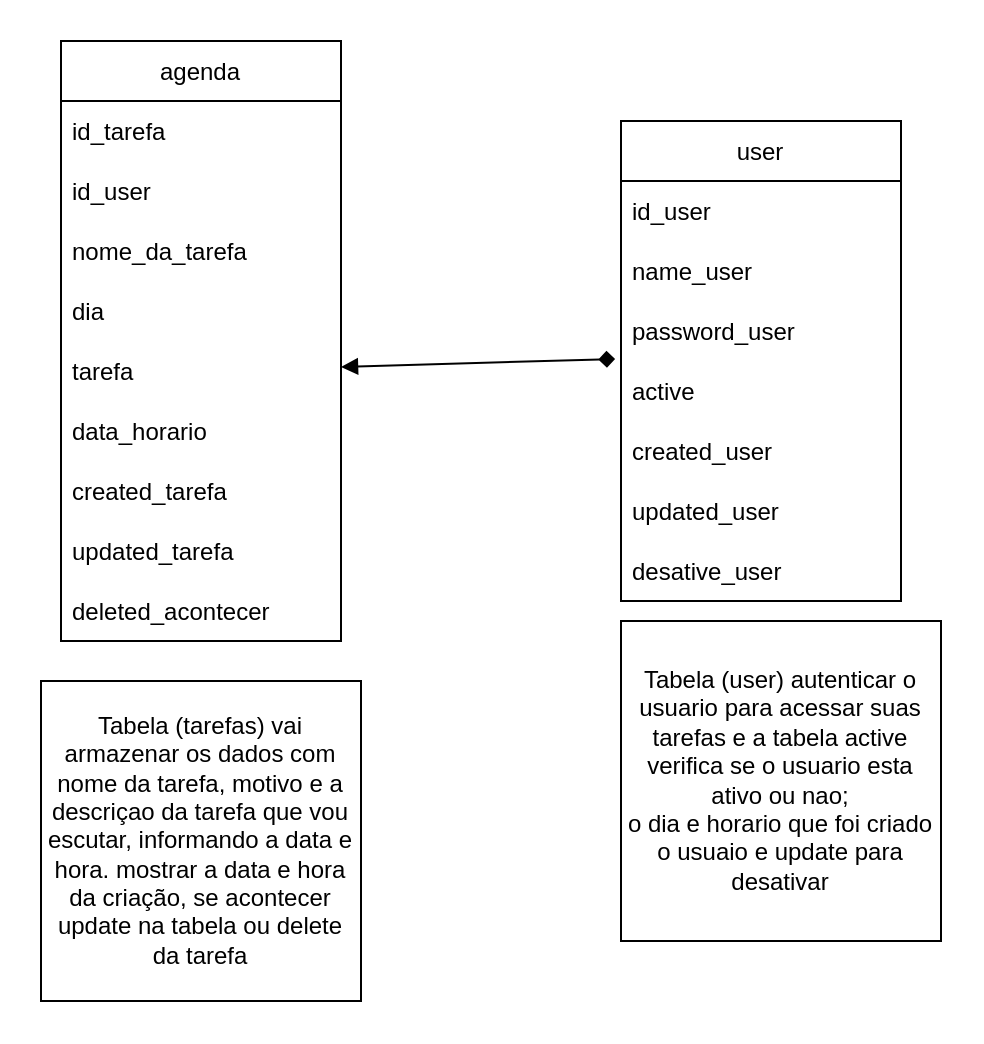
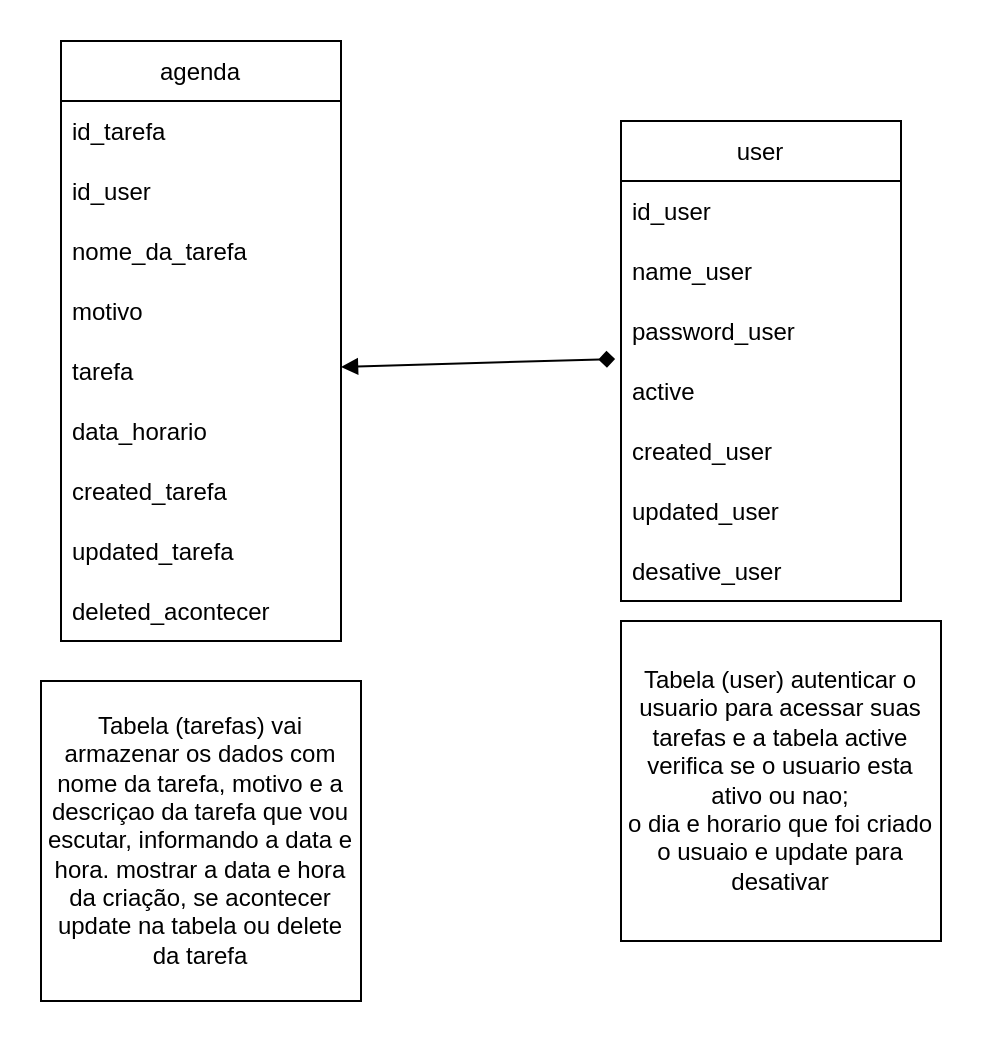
  <mxCell id="0" />
  <mxCell id="1" parent="0" />
  <mxCell id="2" value="agenda" style="swimlane;fontStyle=0;childLayout=stackLayout;horizontal=1;startSize=30;horizontalStack=0;resizeParent=1;resizeParentMax=0;resizeLast=0;collapsible=1;marginBottom=0;" vertex="1" parent="1"><mxGeometry x="30" y="20" width="140" height="300" as="geometry" /></mxCell>
  <mxCell id="3" value="id_tarefa" style="text;strokeColor=none;fillColor=none;align=left;verticalAlign=middle;spacingLeft=4;spacingRight=4;overflow=hidden;points=[[0,0.5],[1,0.5]];portConstraint=eastwest;rotatable=0;" vertex="1" parent="2"><mxGeometry y="30" width="140" height="30" as="geometry" /></mxCell>
  <mxCell id="4" value="id_user" style="text;strokeColor=none;fillColor=none;align=left;verticalAlign=middle;spacingLeft=4;spacingRight=4;overflow=hidden;points=[[0,0.5],[1,0.5]];portConstraint=eastwest;rotatable=0;" vertex="1" parent="2"><mxGeometry y="60" width="140" height="30" as="geometry" /></mxCell>
  <mxCell id="5" value="nome_da_tarefa" style="text;strokeColor=none;fillColor=none;align=left;verticalAlign=middle;spacingLeft=4;spacingRight=4;overflow=hidden;points=[[0,0.5],[1,0.5]];portConstraint=eastwest;rotatable=0;" vertex="1" parent="2"><mxGeometry y="90" width="140" height="30" as="geometry" /></mxCell>
- <mxCell id="6" value="dia" style="text;strokeColor=none;fillColor=none;align=left;verticalAlign=middle;spacingLeft=4;spacingRight=4;overflow=hidden;points=[[0,0.5],[1,0.5]];portConstraint=eastwest;rotatable=0;" vertex="1" parent="2"><mxGeometry y="120" width="140" height="30" as="geometry" /></mxCell>
+ <mxCell id="6" value="motivo" style="text;strokeColor=none;fillColor=none;align=left;verticalAlign=middle;spacingLeft=4;spacingRight=4;overflow=hidden;points=[[0,0.5],[1,0.5]];portConstraint=eastwest;rotatable=0;" vertex="1" parent="2"><mxGeometry y="120" width="140" height="30" as="geometry" /></mxCell>
  <mxCell id="7" value="tarefa" style="text;strokeColor=none;fillColor=none;align=left;verticalAlign=middle;spacingLeft=4;spacingRight=4;overflow=hidden;points=[[0,0.5],[1,0.5]];portConstraint=eastwest;rotatable=0;" vertex="1" parent="2"><mxGeometry y="150" width="140" height="30" as="geometry" /></mxCell>
  <mxCell id="8" value="data_horario" style="text;strokeColor=none;fillColor=none;align=left;verticalAlign=middle;spacingLeft=4;spacingRight=4;overflow=hidden;points=[[0,0.5],[1,0.5]];portConstraint=eastwest;rotatable=0;" vertex="1" parent="2"><mxGeometry y="180" width="140" height="30" as="geometry" /></mxCell>
  <mxCell id="9" value="created_tarefa" style="text;strokeColor=none;fillColor=none;align=left;verticalAlign=middle;spacingLeft=4;spacingRight=4;overflow=hidden;points=[[0,0.5],[1,0.5]];portConstraint=eastwest;rotatable=0;" vertex="1" parent="2"><mxGeometry y="210" width="140" height="30" as="geometry" /></mxCell>
  <mxCell id="10" value="updated_tarefa" style="text;strokeColor=none;fillColor=none;align=left;verticalAlign=middle;spacingLeft=4;spacingRight=4;overflow=hidden;points=[[0,0.5],[1,0.5]];portConstraint=eastwest;rotatable=0;" vertex="1" parent="2"><mxGeometry y="240" width="140" height="30" as="geometry" /></mxCell>
  <mxCell id="11" value="deleted_acontecer" style="text;strokeColor=none;fillColor=none;align=left;verticalAlign=middle;spacingLeft=4;spacingRight=4;overflow=hidden;points=[[0,0.5],[1,0.5]];portConstraint=eastwest;rotatable=0;" vertex="1" parent="2"><mxGeometry y="270" width="140" height="30" as="geometry" /></mxCell>
  <mxCell id="12" value="Tabela (tarefas) vai armazenar os dados com nome da tarefa, motivo e a descriçao da tarefa que vou escutar, informando a data e hora. mostrar a data e hora da criação, se acontecer update na tabela ou delete da tarefa" style="rounded=0;whiteSpace=wrap;html=1;" vertex="1" parent="1"><mxGeometry x="20" y="340" width="160" height="160" as="geometry" /></mxCell>
  <mxCell id="13" value="user" style="swimlane;fontStyle=0;childLayout=stackLayout;horizontal=1;startSize=30;horizontalStack=0;resizeParent=1;resizeParentMax=0;resizeLast=0;collapsible=1;marginBottom=0;" vertex="1" parent="1"><mxGeometry x="310" y="60" width="140" height="240" as="geometry" /></mxCell>
  <mxCell id="14" value="id_user" style="text;strokeColor=none;fillColor=none;align=left;verticalAlign=middle;spacingLeft=4;spacingRight=4;overflow=hidden;points=[[0,0.5],[1,0.5]];portConstraint=eastwest;rotatable=0;" vertex="1" parent="13"><mxGeometry y="30" width="140" height="30" as="geometry" /></mxCell>
  <mxCell id="15" value="name_user" style="text;strokeColor=none;fillColor=none;align=left;verticalAlign=middle;spacingLeft=4;spacingRight=4;overflow=hidden;points=[[0,0.5],[1,0.5]];portConstraint=eastwest;rotatable=0;" vertex="1" parent="13"><mxGeometry y="60" width="140" height="30" as="geometry" /></mxCell>
  <mxCell id="16" value="password_user" style="text;strokeColor=none;fillColor=none;align=left;verticalAlign=middle;spacingLeft=4;spacingRight=4;overflow=hidden;points=[[0,0.5],[1,0.5]];portConstraint=eastwest;rotatable=0;" vertex="1" parent="13"><mxGeometry y="90" width="140" height="30" as="geometry" /></mxCell>
  <mxCell id="17" value="active" style="text;strokeColor=none;fillColor=none;align=left;verticalAlign=middle;spacingLeft=4;spacingRight=4;overflow=hidden;points=[[0,0.5],[1,0.5]];portConstraint=eastwest;rotatable=0;" vertex="1" parent="13"><mxGeometry y="120" width="140" height="30" as="geometry" /></mxCell>
  <mxCell id="18" value="created_user" style="text;strokeColor=none;fillColor=none;align=left;verticalAlign=middle;spacingLeft=4;spacingRight=4;overflow=hidden;points=[[0,0.5],[1,0.5]];portConstraint=eastwest;rotatable=0;" vertex="1" parent="13"><mxGeometry y="150" width="140" height="30" as="geometry" /></mxCell>
  <mxCell id="19" value="updated_user" style="text;strokeColor=none;fillColor=none;align=left;verticalAlign=middle;spacingLeft=4;spacingRight=4;overflow=hidden;points=[[0,0.5],[1,0.5]];portConstraint=eastwest;rotatable=0;" vertex="1" parent="13"><mxGeometry y="180" width="140" height="30" as="geometry" /></mxCell>
  <mxCell id="20" value="desative_user" style="text;strokeColor=none;fillColor=none;align=left;verticalAlign=middle;spacingLeft=4;spacingRight=4;overflow=hidden;points=[[0,0.5],[1,0.5]];portConstraint=eastwest;rotatable=0;" vertex="1" parent="13"><mxGeometry y="210" width="140" height="30" as="geometry" /></mxCell>
  <mxCell id="21" value="Tabela (user) autenticar o usuario para acessar suas tarefas e a tabela active verifica se o usuario esta ativo ou nao;&lt;br&gt;o dia e horario que foi criado o usuaio e update para desativar" style="rounded=0;whiteSpace=wrap;html=1;" vertex="1" parent="1"><mxGeometry x="310" y="310" width="160" height="160" as="geometry" /></mxCell>
  <mxCell id="22" style="edgeStyle=none;html=1;entryX=-0.021;entryY=-0.033;entryDx=0;entryDy=0;entryPerimeter=0;startArrow=block;startFill=1;endArrow=diamond;" edge="1" parent="1" source="7" target="17"><mxGeometry relative="1" as="geometry" /></mxCell>
